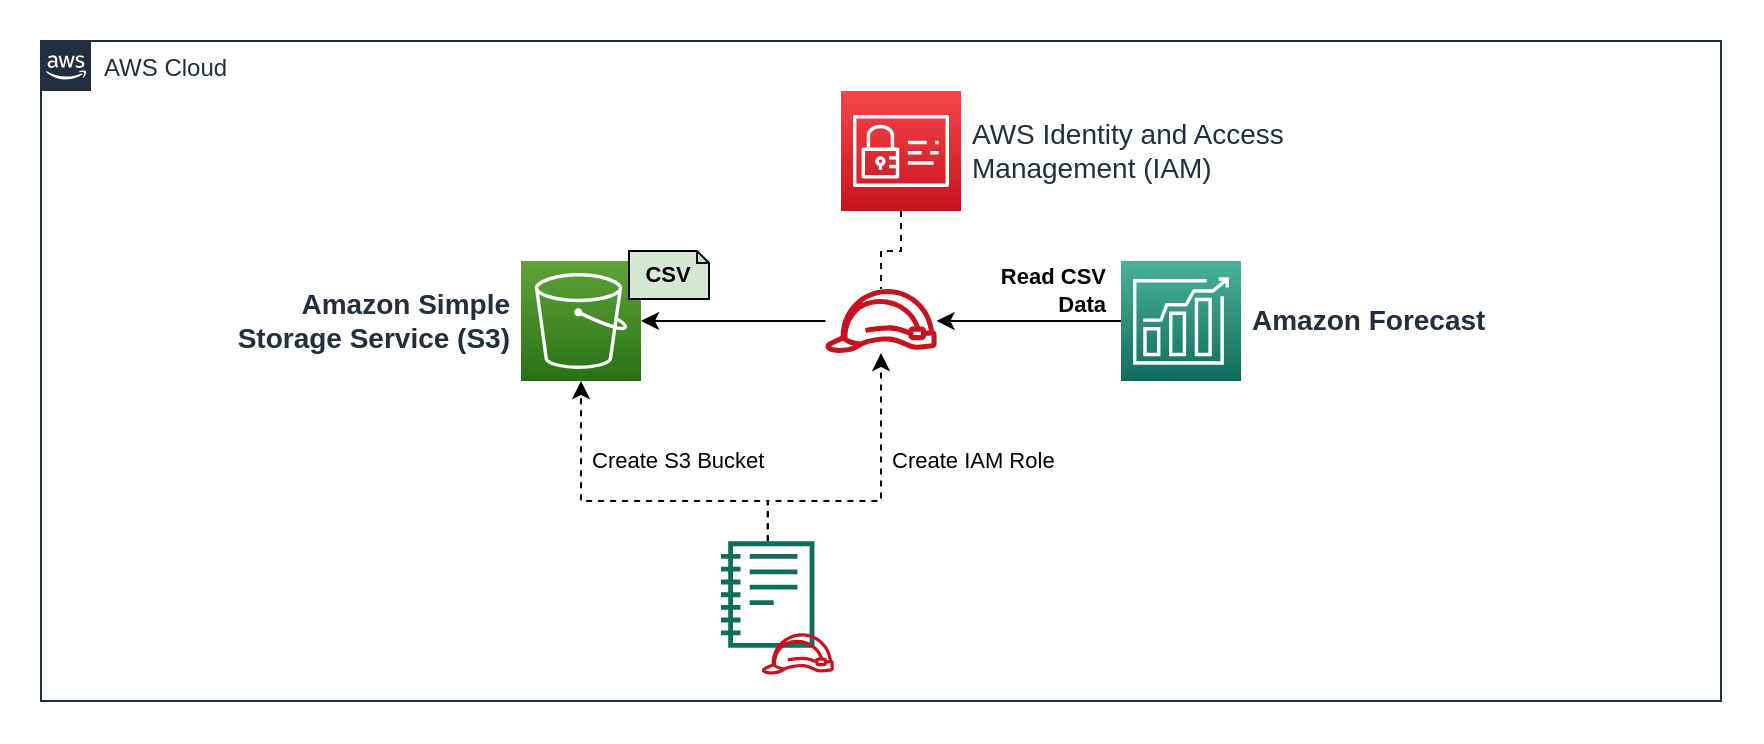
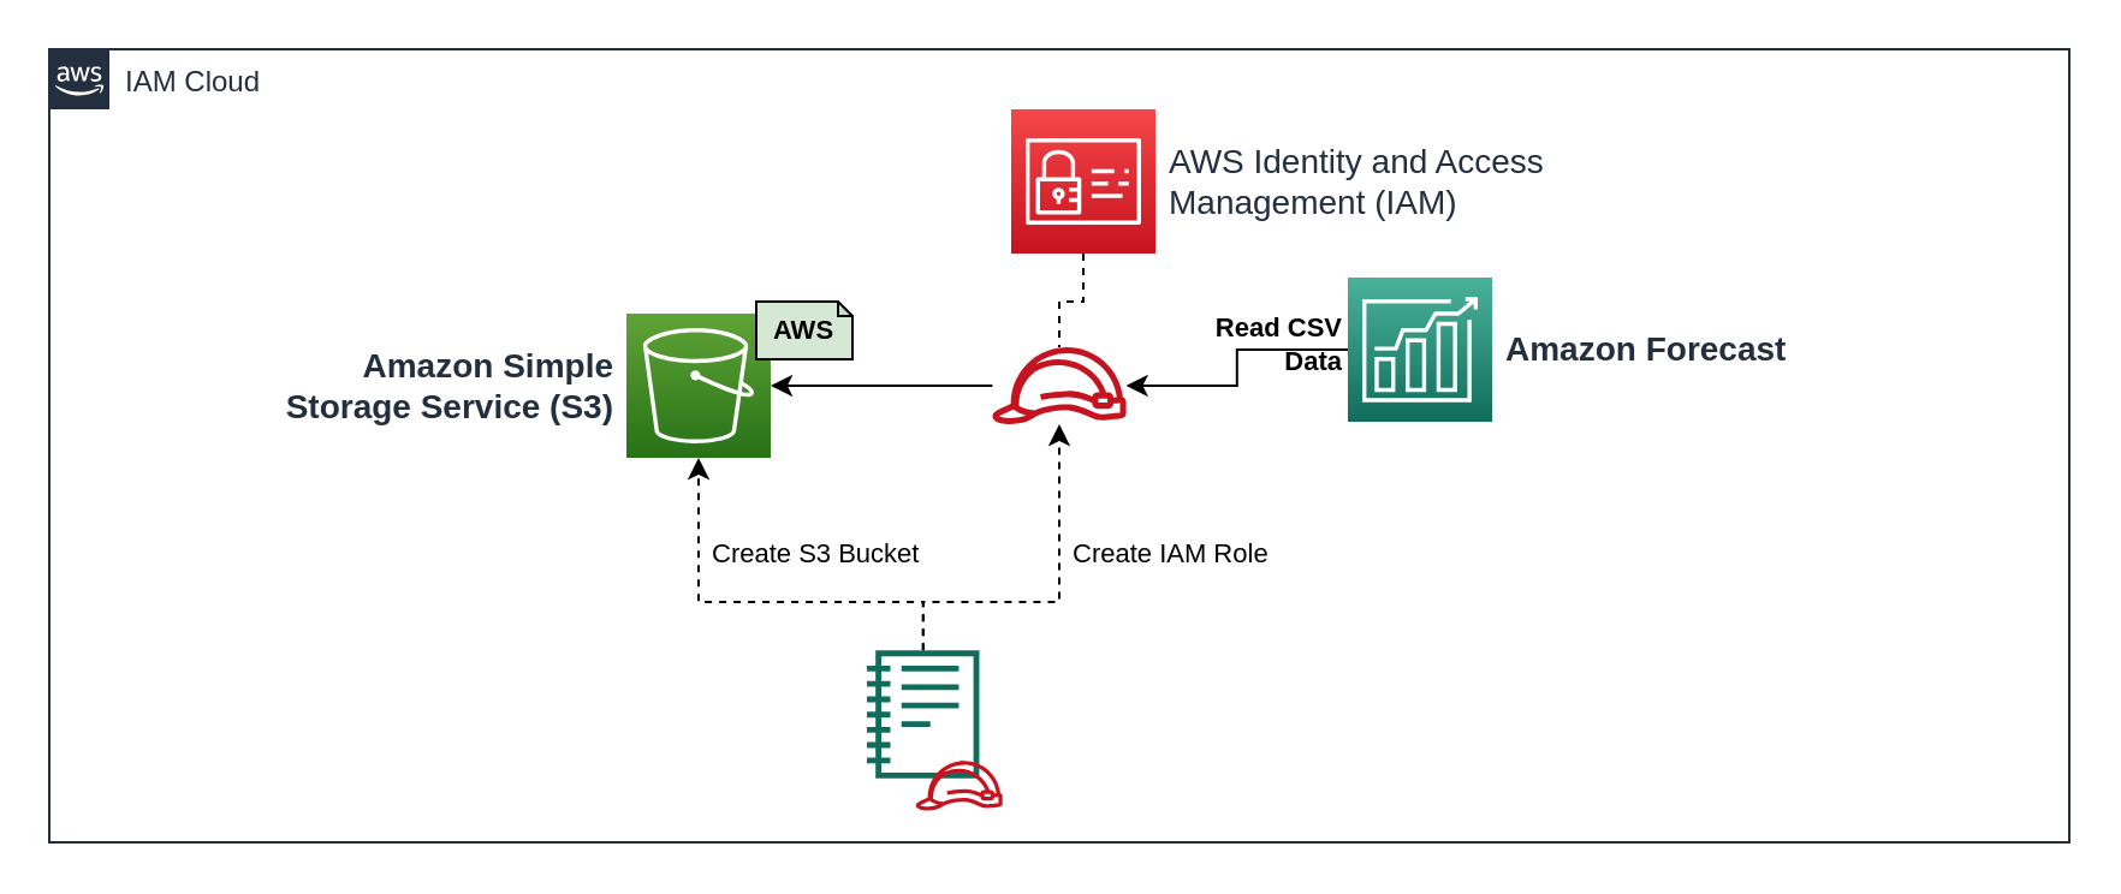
  <mxCell id="0" />
  <mxCell id="1" parent="0" />
- <mxCell id="2" value="AWS Cloud" style="points=[[0,0],[0.25,0],[0.5,0],[0.75,0],[1,0],[1,0.25],[1,0.5],[1,0.75],[1,1],[0.75,1],[0.5,1],[0.25,1],[0,1],[0,0.75],[0,0.5],[0,0.25]];outlineConnect=0;gradientColor=none;html=1;whiteSpace=wrap;fontSize=12;fontStyle=0;shape=mxgraph.aws4.group;grIcon=mxgraph.aws4.group_aws_cloud_alt;strokeColor=#232F3E;fillColor=none;verticalAlign=top;align=left;spacingLeft=30;fontColor=#232F3E;dashed=0;labelBackgroundColor=none;" vertex="1" parent="1"><mxGeometry x="20" y="20" width="840" height="330" as="geometry" /></mxCell>
+ <mxCell id="2" value="IAM Cloud" style="points=[[0,0],[0.25,0],[0.5,0],[0.75,0],[1,0],[1,0.25],[1,0.5],[1,0.75],[1,1],[0.75,1],[0.5,1],[0.25,1],[0,1],[0,0.75],[0,0.5],[0,0.25]];outlineConnect=0;gradientColor=none;html=1;whiteSpace=wrap;fontSize=12;fontStyle=0;shape=mxgraph.aws4.group;grIcon=mxgraph.aws4.group_aws_cloud_alt;strokeColor=#232F3E;fillColor=none;verticalAlign=top;align=left;spacingLeft=30;fontColor=#232F3E;dashed=0;labelBackgroundColor=none;" vertex="1" parent="1"><mxGeometry x="20" y="20" width="840" height="330" as="geometry" /></mxCell>
  <mxCell id="3" value="Amazon Simple&lt;br style=&quot;font-size: 14px;&quot;&gt;Storage Service (S3)" style="outlineConnect=0;fontColor=#232F3E;gradientColor=#60A337;gradientDirection=north;fillColor=#277116;strokeColor=#ffffff;dashed=0;verticalLabelPosition=middle;verticalAlign=middle;align=right;html=1;fontSize=14;fontStyle=1;aspect=fixed;shape=mxgraph.aws4.resourceIcon;resIcon=mxgraph.aws4.s3;labelPosition=left;spacing=6;" vertex="1" parent="1"><mxGeometry x="260" y="130" width="60" height="60" as="geometry" /></mxCell>
  <mxCell id="4" value="" style="edgeStyle=orthogonalEdgeStyle;rounded=0;orthogonalLoop=1;jettySize=auto;html=1;endArrow=none;endFill=0;dashed=1;" edge="1" parent="1" source="5" target="13"><mxGeometry x="0.391" y="20" relative="1" as="geometry"><mxPoint as="offset" /></mxGeometry></mxCell>
  <mxCell id="5" value="AWS Identity and Access&lt;br style=&quot;font-size: 14px;&quot;&gt;Management (IAM)" style="outlineConnect=0;fontColor=#232F3E;gradientColor=#F54749;gradientDirection=north;fillColor=#C7131F;strokeColor=#ffffff;dashed=0;verticalLabelPosition=middle;verticalAlign=middle;align=left;html=1;fontSize=14;fontStyle=0;aspect=fixed;shape=mxgraph.aws4.resourceIcon;resIcon=mxgraph.aws4.identity_and_access_management;labelPosition=right;spacing=6;" vertex="1" parent="1"><mxGeometry x="420" y="45" width="60" height="60" as="geometry" /></mxCell>
  <mxCell id="6" style="edgeStyle=orthogonalEdgeStyle;rounded=0;orthogonalLoop=1;jettySize=auto;html=1;" edge="1" parent="1" source="8" target="13"><mxGeometry relative="1" as="geometry" /></mxCell>
  <mxCell id="7" value="Read CSV&lt;br&gt;Data" style="edgeLabel;html=1;align=right;verticalAlign=middle;resizable=0;points=[];labelBackgroundColor=none;spacing=6;fontStyle=1" vertex="1" connectable="0" parent="6"><mxGeometry x="0.112" relative="1" as="geometry"><mxPoint x="47.73" y="-16" as="offset" /></mxGeometry></mxCell>
- <mxCell id="8" value="Amazon Forecast" style="outlineConnect=0;fontColor=#232F3E;gradientColor=#4AB29A;gradientDirection=north;fillColor=#116D5B;strokeColor=#ffffff;dashed=0;verticalLabelPosition=middle;verticalAlign=middle;align=left;html=1;fontSize=14;fontStyle=1;aspect=fixed;shape=mxgraph.aws4.resourceIcon;resIcon=mxgraph.aws4.forecast;labelPosition=right;spacing=6;" vertex="1" parent="1"><mxGeometry x="560" y="130" width="60" height="60" as="geometry" /></mxCell>
+ <mxCell id="8" value="Amazon Forecast" style="outlineConnect=0;fontColor=#232F3E;gradientColor=#4AB29A;gradientDirection=north;fillColor=#116D5B;strokeColor=#ffffff;dashed=0;verticalLabelPosition=middle;verticalAlign=middle;align=left;html=1;fontSize=14;fontStyle=1;aspect=fixed;shape=mxgraph.aws4.resourceIcon;resIcon=mxgraph.aws4.forecast;labelPosition=right;spacing=6;" vertex="1" parent="1"><mxGeometry x="560" y="115" width="60" height="60" as="geometry" /></mxCell>
  <mxCell id="9" value="Create S3 Bucket" style="edgeStyle=orthogonalEdgeStyle;rounded=0;orthogonalLoop=1;jettySize=auto;html=1;dashed=1;endArrow=classic;endFill=1;fontSize=11;align=left;spacing=6;" edge="1" parent="1" source="11" target="3"><mxGeometry x="0.539" relative="1" as="geometry"><Array as="points"><mxPoint x="383" y="250" /><mxPoint x="290" y="250" /></Array><mxPoint as="offset" /></mxGeometry></mxCell>
  <mxCell id="10" value="Create IAM Role" style="edgeStyle=orthogonalEdgeStyle;rounded=0;orthogonalLoop=1;jettySize=auto;html=1;dashed=1;endArrow=classic;endFill=1;fontSize=11;align=left;spacing=6;" edge="1" parent="1" source="11" target="13"><mxGeometry x="0.284" relative="1" as="geometry"><Array as="points"><mxPoint x="383" y="250" /><mxPoint x="440" y="250" /></Array><mxPoint as="offset" /></mxGeometry></mxCell>
  <mxCell id="11" value="" style="outlineConnect=0;fontColor=#232F3E;gradientColor=none;fillColor=#116D5B;strokeColor=none;dashed=0;verticalLabelPosition=bottom;verticalAlign=top;align=center;html=1;fontSize=12;fontStyle=0;aspect=fixed;pointerEvents=1;shape=mxgraph.aws4.sagemaker_notebook;" vertex="1" parent="1"><mxGeometry x="360" y="270" width="46.73" height="53.6" as="geometry" /></mxCell>
  <mxCell id="12" value="" style="outlineConnect=0;fontColor=#232F3E;gradientColor=none;fillColor=#C7131F;strokeColor=none;dashed=0;verticalLabelPosition=bottom;verticalAlign=top;align=center;html=1;fontSize=12;fontStyle=0;aspect=fixed;pointerEvents=1;shape=mxgraph.aws4.role;" vertex="1" parent="1"><mxGeometry x="380" y="316.08" width="36.73" height="20.72" as="geometry" /></mxCell>
  <mxCell id="13" value="" style="outlineConnect=0;fontColor=#232F3E;gradientColor=none;fillColor=#C7131F;strokeColor=none;dashed=0;verticalLabelPosition=bottom;verticalAlign=top;align=center;html=1;fontSize=12;fontStyle=0;aspect=fixed;pointerEvents=1;shape=mxgraph.aws4.role;" vertex="1" parent="1"><mxGeometry x="411.63" y="144" width="56.73" height="32" as="geometry" /></mxCell>
  <mxCell id="14" style="edgeStyle=orthogonalEdgeStyle;rounded=0;orthogonalLoop=1;jettySize=auto;html=1;" edge="1" parent="1" source="13" target="3"><mxGeometry relative="1" as="geometry"><mxPoint x="430" y="160" as="sourcePoint" /><mxPoint x="478.085" y="170" as="targetPoint" /></mxGeometry></mxCell>
- <mxCell id="15" value="CSV" style="shape=note;whiteSpace=wrap;html=1;backgroundOutline=1;darkOpacity=0.05;labelBackgroundColor=none;fontSize=11;align=center;size=6;fontStyle=1;fillColor=#D5E8D4;" vertex="1" parent="1"><mxGeometry x="314" y="125" width="40" height="24" as="geometry" /></mxCell>
+ <mxCell id="15" value="AWS" style="shape=note;whiteSpace=wrap;html=1;backgroundOutline=1;darkOpacity=0.05;labelBackgroundColor=none;fontSize=11;align=center;size=6;fontStyle=1;fillColor=#D5E8D4;" vertex="1" parent="1"><mxGeometry x="314" y="125" width="40" height="24" as="geometry" /></mxCell>
